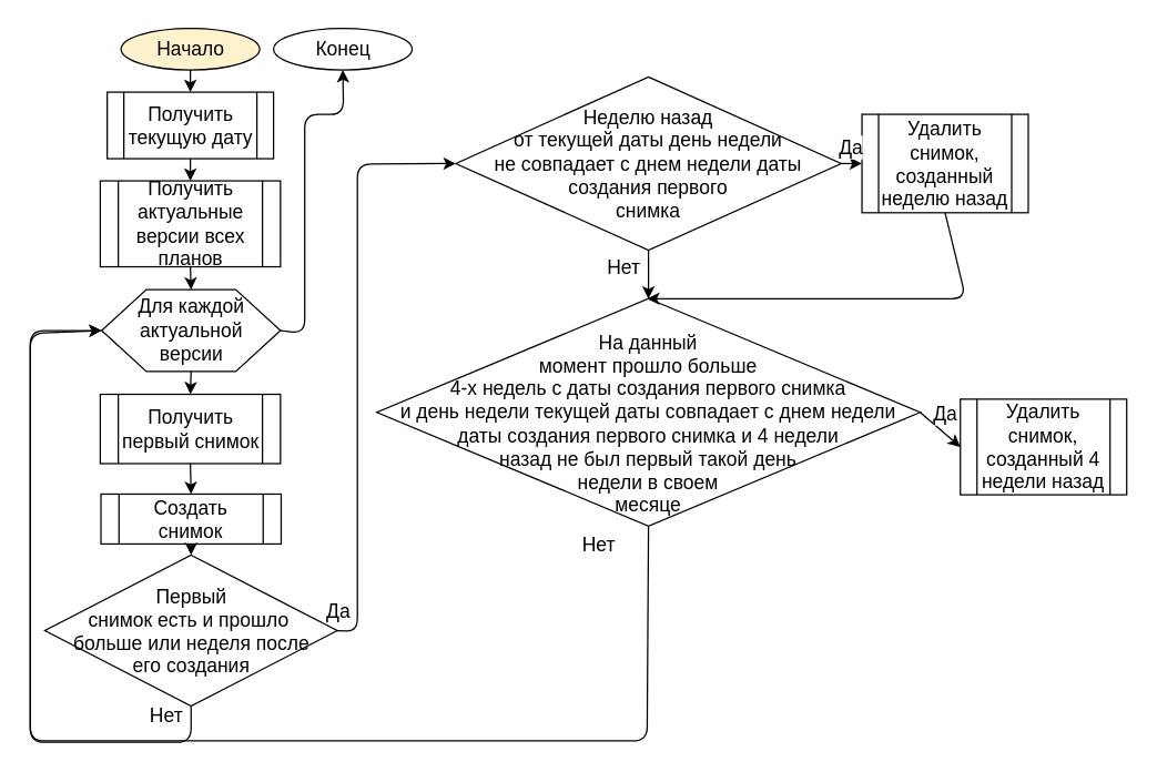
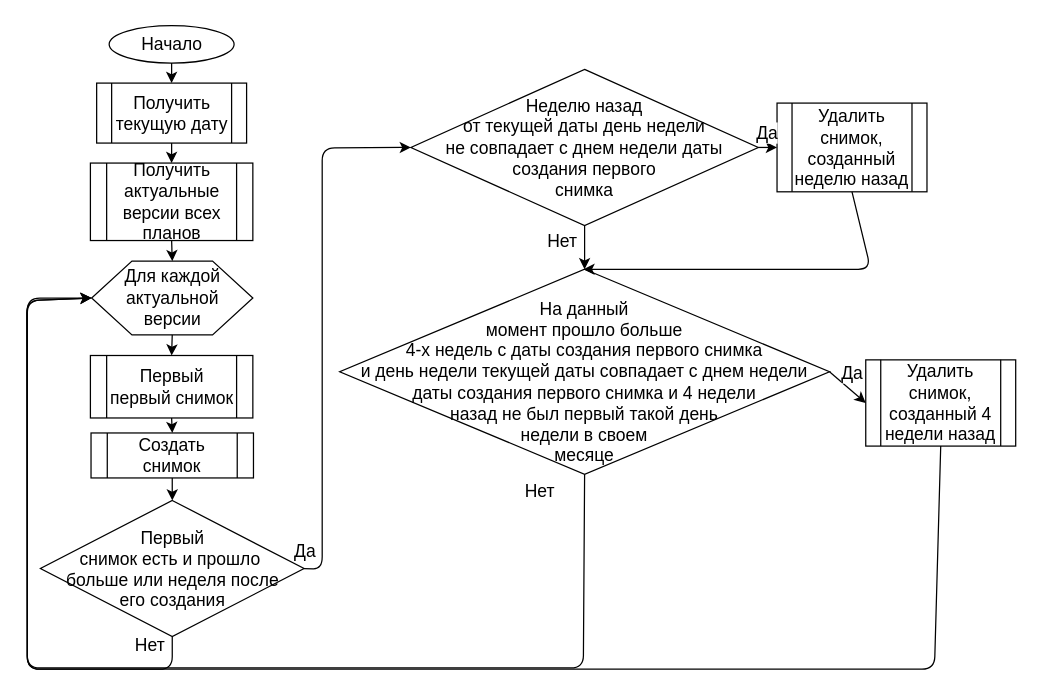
  <mxCell id="0" />
  <mxCell id="1" parent="0" />
- <mxCell id="2" value="&lt;font style=&quot;font-size: 14px&quot;&gt;Начало&lt;/font&gt;" style="ellipse;whiteSpace=wrap;html=1;fillColor=#fff2cc;" parent="1" vertex="1"><mxGeometry x="86.5" y="20" width="100" height="30" as="geometry" /></mxCell>
+ <mxCell id="2" value="&lt;font style=&quot;font-size: 14px&quot;&gt;Начало&lt;/font&gt;" style="ellipse;whiteSpace=wrap;html=1;" parent="1" vertex="1"><mxGeometry x="86.5" y="20" width="100" height="30" as="geometry" /></mxCell>
  <mxCell id="3" value="&lt;font style=&quot;font-size: 14px&quot;&gt;Получить актуальные версии всех планов&lt;/font&gt;" style="shape=process;whiteSpace=wrap;html=1;backgroundOutline=1;" parent="1" vertex="1"><mxGeometry x="71.5" y="130" width="130" height="62" as="geometry" /></mxCell>
  <mxCell id="4" value="&lt;font style=&quot;font-size: 14px&quot;&gt;Для каждой актуальной&lt;br&gt;версии&lt;/font&gt;" style="shape=hexagon;perimeter=hexagonPerimeter2;whiteSpace=wrap;html=1;" parent="1" vertex="1"><mxGeometry x="72.5" y="208.5" width="129" height="59" as="geometry" /></mxCell>
- <mxCell id="5" value="&lt;font style=&quot;font-size: 14px&quot;&gt;Получить первый снимок&lt;/font&gt;" style="shape=process;whiteSpace=wrap;html=1;backgroundOutline=1;" parent="1" vertex="1"><mxGeometry x="71.5" y="284" width="130" height="50" as="geometry" /></mxCell>
- <mxCell id="6" value="&lt;font style=&quot;font-size: 14px&quot;&gt;Создать снимок&lt;/font&gt;" style="shape=process;whiteSpace=wrap;html=1;backgroundOutline=1;" parent="1" vertex="1"><mxGeometry x="72" y="356" width="130" height="36" as="geometry" /></mxCell>
+ <mxCell id="5" value="&lt;font style=&quot;font-size: 14px&quot;&gt;Первый первый снимок&lt;/font&gt;" style="shape=process;whiteSpace=wrap;html=1;backgroundOutline=1;" parent="1" vertex="1"><mxGeometry x="71.5" y="284" width="130" height="50" as="geometry" /></mxCell>
+ <mxCell id="6" value="&lt;font style=&quot;font-size: 14px&quot;&gt;Создать снимок&lt;/font&gt;" style="shape=process;whiteSpace=wrap;html=1;backgroundOutline=1;" parent="1" vertex="1"><mxGeometry x="72" y="346" width="130" height="36" as="geometry" /></mxCell>
  <mxCell id="7" value="&lt;div style=&quot;text-align: center&quot;&gt;&lt;font style=&quot;font-size: 14px&quot;&gt;&lt;font&gt;Первый&lt;/font&gt;&lt;/font&gt;&lt;/div&gt;&lt;div style=&quot;text-align: center&quot;&gt;&lt;font style=&quot;font-size: 14px&quot;&gt;&lt;font&gt;снимок&lt;/font&gt;&lt;font&gt;&amp;nbsp;&lt;/font&gt;&lt;/font&gt;&lt;span style=&quot;font-size: 14px&quot;&gt;есть&amp;nbsp;&lt;/span&gt;&lt;span style=&quot;font-size: 14px&quot;&gt;и &lt;/span&gt;&lt;span style=&quot;font-size: 14px&quot;&gt;прошло&amp;nbsp;&lt;/span&gt;&lt;/div&gt;&lt;div style=&quot;text-align: center&quot;&gt;&lt;span style=&quot;font-size: 14px&quot;&gt;больше&amp;nbsp;&lt;/span&gt;&lt;font style=&quot;font-size: 14px&quot;&gt;или &lt;/font&gt;&lt;span style=&quot;font-size: 14px&quot;&gt;неделя&amp;nbsp;&lt;/span&gt;&lt;span style=&quot;font-size: 14px&quot;&gt;после&lt;/span&gt;&lt;/div&gt;&lt;div style=&quot;text-align: center&quot;&gt;&lt;span style=&quot;font-size: 14px&quot;&gt;его&amp;nbsp;&lt;/span&gt;&lt;span style=&quot;font-size: 14px&quot;&gt;создания&lt;/span&gt;&lt;/div&gt;" style="rhombus;whiteSpace=wrap;html=1;" parent="1" vertex="1"><mxGeometry x="31.5" y="400" width="211" height="109" as="geometry" /></mxCell>
  <mxCell id="8" value="" style="endArrow=classic;html=1;exitX=1;exitY=0.5;exitDx=0;exitDy=0;entryX=0;entryY=0.5;entryDx=0;entryDy=0;" parent="1" target="18" edge="1" source="7"><mxGeometry width="50" height="50" relative="1" as="geometry"><mxPoint x="201" y="465" as="sourcePoint" /><mxPoint x="251" y="465" as="targetPoint" /><Array as="points"><mxPoint x="257" y="455" /><mxPoint x="257" y="118" /></Array></mxGeometry></mxCell>
  <mxCell id="9" value="&lt;font style=&quot;font-size: 14px&quot;&gt;Да&lt;/font&gt;&lt;br&gt;" style="text;html=1;resizable=0;points=[];autosize=1;align=left;verticalAlign=top;spacingTop=-4;" parent="1" vertex="1"><mxGeometry x="233" y="430" width="27" height="15" as="geometry" /></mxCell>
  <mxCell id="10" value="" style="endArrow=classic;html=1;exitX=0.5;exitY=1;exitDx=0;exitDy=0;entryX=0.5;entryY=0;entryDx=0;entryDy=0;" parent="1" source="2" target="19" edge="1"><mxGeometry width="50" height="50" relative="1" as="geometry"><mxPoint x="-38.5" y="60" as="sourcePoint" /><mxPoint x="136.5" y="60" as="targetPoint" /></mxGeometry></mxCell>
  <mxCell id="11" value="" style="endArrow=classic;html=1;exitX=0.5;exitY=1;exitDx=0;exitDy=0;entryX=0.5;entryY=0;entryDx=0;entryDy=0;" parent="1" source="19" target="3" edge="1"><mxGeometry width="50" height="50" relative="1" as="geometry"><mxPoint x="136.5" y="110" as="sourcePoint" /><mxPoint x="41.5" y="70" as="targetPoint" /></mxGeometry></mxCell>
  <mxCell id="12" value="" style="endArrow=classic;html=1;exitX=0.5;exitY=1;exitDx=0;exitDy=0;entryX=0.5;entryY=0;entryDx=0;entryDy=0;" parent="1" source="3" target="4" edge="1"><mxGeometry width="50" height="50" relative="1" as="geometry"><mxPoint x="-18.5" y="235" as="sourcePoint" /><mxPoint x="31.5" y="185" as="targetPoint" /></mxGeometry></mxCell>
  <mxCell id="13" value="" style="endArrow=classic;html=1;exitX=0.5;exitY=1;exitDx=0;exitDy=0;entryX=0.5;entryY=0;entryDx=0;entryDy=0;" parent="1" source="4" target="5" edge="1"><mxGeometry width="50" height="50" relative="1" as="geometry"><mxPoint x="-18.5" y="280" as="sourcePoint" /><mxPoint x="31.5" y="230" as="targetPoint" /></mxGeometry></mxCell>
  <mxCell id="14" value="" style="endArrow=classic;html=1;entryX=0.5;entryY=0;entryDx=0;entryDy=0;exitX=0.5;exitY=1;exitDx=0;exitDy=0;" parent="1" source="5" target="6" edge="1"><mxGeometry width="50" height="50" relative="1" as="geometry"><mxPoint x="331.5" y="340" as="sourcePoint" /><mxPoint x="-8.5" y="370" as="targetPoint" /></mxGeometry></mxCell>
  <mxCell id="15" value="" style="endArrow=classic;html=1;exitX=0.5;exitY=1;exitDx=0;exitDy=0;entryX=0.5;entryY=0;entryDx=0;entryDy=0;" parent="1" source="6" edge="1" target="7"><mxGeometry width="50" height="50" relative="1" as="geometry"><mxPoint x="-79" y="490" as="sourcePoint" /><mxPoint x="116" y="410" as="targetPoint" /></mxGeometry></mxCell>
  <mxCell id="16" value="" style="endArrow=classic;html=1;exitX=0.5;exitY=1;exitDx=0;exitDy=0;entryX=0;entryY=0.5;entryDx=0;entryDy=0;" parent="1" target="4" edge="1" source="7"><mxGeometry width="50" height="50" relative="1" as="geometry"><mxPoint x="116" y="520" as="sourcePoint" /><mxPoint x="116" y="540" as="targetPoint" /><Array as="points"><mxPoint x="137" y="535" /><mxPoint x="21" y="535" /><mxPoint x="21" y="238" /></Array></mxGeometry></mxCell>
  <mxCell id="17" value="&lt;font style=&quot;font-size: 14px&quot;&gt;Нет&lt;/font&gt;&lt;br&gt;" style="text;html=1;resizable=0;points=[];align=center;verticalAlign=middle;labelBackgroundColor=#ffffff;" parent="16" vertex="1" connectable="0"><mxGeometry x="-0.871" y="-21" relative="1" as="geometry"><mxPoint x="-13" y="1" as="offset" /></mxGeometry></mxCell>
  <mxCell id="18" value="&lt;font style=&quot;font-size: 14px&quot;&gt;Неделю назад &lt;br&gt;от текущей даты день недели&lt;br&gt;не совпадает с днем недели даты &lt;br&gt;создания&amp;nbsp;первого &lt;br&gt;снимка&lt;/font&gt;" style="rhombus;whiteSpace=wrap;html=1;" parent="1" vertex="1"><mxGeometry x="328" y="55" width="278" height="125" as="geometry" /></mxCell>
  <mxCell id="19" value="&lt;span&gt;&lt;font style=&quot;font-size: 14px&quot;&gt;Получить текущую дату&lt;/font&gt;&lt;/span&gt;" style="shape=process;whiteSpace=wrap;html=1;backgroundOutline=1;" parent="1" vertex="1"><mxGeometry x="76.5" y="66" width="120" height="48" as="geometry" /></mxCell>
  <mxCell id="20" value="&lt;font style=&quot;font-size: 14px&quot;&gt;Удалить снимок, созданный неделю назад&lt;/font&gt;" style="shape=process;whiteSpace=wrap;html=1;backgroundOutline=1;" parent="1" vertex="1"><mxGeometry x="621" y="82" width="120" height="71" as="geometry" /></mxCell>
  <mxCell id="21" value="" style="endArrow=classic;html=1;exitX=1;exitY=0.5;exitDx=0;exitDy=0;entryX=0;entryY=0.5;entryDx=0;entryDy=0;" parent="1" source="18" target="20" edge="1"><mxGeometry width="50" height="50" relative="1" as="geometry"><mxPoint x="36" y="640" as="sourcePoint" /><mxPoint x="86" y="590" as="targetPoint" /><Array as="points" /></mxGeometry></mxCell>
  <mxCell id="22" value="&lt;font style=&quot;font-size: 14px&quot;&gt;Да&lt;/font&gt;&lt;br&gt;" style="text;html=1;resizable=0;points=[];align=center;verticalAlign=middle;labelBackgroundColor=#ffffff;" parent="21" vertex="1" connectable="0"><mxGeometry x="-0.243" y="12" relative="1" as="geometry"><mxPoint as="offset" /></mxGeometry></mxCell>
  <mxCell id="23" value="&lt;font style=&quot;font-size: 14px&quot;&gt;&lt;br&gt;На данный&lt;br&gt;момент прошло больше&lt;br&gt;4-х недель с даты создания первого снимка&lt;br&gt;и день недели&amp;nbsp;текущей даты совпадает с днем недели даты создания первого снимка и 4 недели&lt;br&gt;назад не был первый такой день&lt;br&gt;недели в своем&lt;br&gt;месяце&lt;/font&gt;" style="rhombus;whiteSpace=wrap;html=1;" parent="1" vertex="1"><mxGeometry x="271" y="215" width="392" height="164" as="geometry" /></mxCell>
  <mxCell id="24" value="&lt;font style=&quot;font-size: 14px&quot;&gt;Удалить снимок, созданный 4 недели назад&lt;/font&gt;" style="shape=process;whiteSpace=wrap;html=1;backgroundOutline=1;" parent="1" vertex="1"><mxGeometry x="692" y="287.5" width="120" height="69" as="geometry" /></mxCell>
  <mxCell id="25" value="" style="endArrow=classic;html=1;exitX=0.5;exitY=1;exitDx=0;exitDy=0;entryX=0.5;entryY=0;entryDx=0;entryDy=0;" parent="1" source="18" target="23" edge="1"><mxGeometry width="50" height="50" relative="1" as="geometry"><mxPoint x="386" y="225" as="sourcePoint" /><mxPoint x="436" y="175" as="targetPoint" /></mxGeometry></mxCell>
  <mxCell id="26" value="&lt;font style=&quot;font-size: 14px&quot;&gt;Нет&lt;/font&gt;" style="text;html=1;resizable=0;points=[];align=center;verticalAlign=middle;labelBackgroundColor=#ffffff;" parent="25" vertex="1" connectable="0"><mxGeometry x="-0.44" y="2" relative="1" as="geometry"><mxPoint x="-21" y="2" as="offset" /></mxGeometry></mxCell>
  <mxCell id="27" value="" style="endArrow=classic;html=1;exitX=1;exitY=0.5;exitDx=0;exitDy=0;entryX=0;entryY=0.5;entryDx=0;entryDy=0;" parent="1" source="23" target="24" edge="1"><mxGeometry width="50" height="50" relative="1" as="geometry"><mxPoint x="646" y="395" as="sourcePoint" /><mxPoint x="674" y="333" as="targetPoint" /><Array as="points" /></mxGeometry></mxCell>
  <mxCell id="28" value="&lt;font style=&quot;font-size: 14px&quot;&gt;Да&lt;/font&gt;&lt;br&gt;" style="text;html=1;resizable=0;points=[];align=center;verticalAlign=middle;labelBackgroundColor=#ffffff;" parent="27" vertex="1" connectable="0"><mxGeometry x="-0.294" y="11" relative="1" as="geometry"><mxPoint as="offset" /></mxGeometry></mxCell>
  <mxCell id="29" value="" style="endArrow=classic;html=1;exitX=0.5;exitY=1;exitDx=0;exitDy=0;entryX=0;entryY=0.5;entryDx=0;entryDy=0;" parent="1" source="23" target="4" edge="1"><mxGeometry width="50" height="50" relative="1" as="geometry"><mxPoint x="513.5" y="425" as="sourcePoint" /><mxPoint x="59" y="212" as="targetPoint" /><Array as="points"><mxPoint x="466" y="534" /><mxPoint x="21" y="534" /><mxPoint x="21" y="240" /></Array></mxGeometry></mxCell>
  <mxCell id="30" value="&lt;font style=&quot;font-size: 14px&quot;&gt;Нет&lt;/font&gt;&lt;br&gt;" style="text;html=1;resizable=0;points=[];align=center;verticalAlign=middle;labelBackgroundColor=#ffffff;" parent="29" vertex="1" connectable="0"><mxGeometry x="-0.52" relative="1" as="geometry"><mxPoint x="36.5" y="-142" as="offset" /></mxGeometry></mxCell>
+ <mxCell id="31" value="" style="endArrow=classic;html=1;exitX=0.5;exitY=1;exitDx=0;exitDy=0;entryX=0;entryY=0.5;entryDx=0;entryDy=0;" parent="1" source="24" edge="1" target="4"><mxGeometry width="50" height="50" relative="1" as="geometry"><mxPoint x="803" y="280" as="sourcePoint" /><mxPoint x="57" y="262" as="targetPoint" /><Array as="points"><mxPoint x="747" y="535" /><mxPoint x="21" y="535" /><mxPoint x="20.5" y="240" /></Array></mxGeometry></mxCell>
  <mxCell id="32" value="" style="endArrow=classic;html=1;exitX=0.5;exitY=1;exitDx=0;exitDy=0;" parent="1" source="20" edge="1"><mxGeometry width="50" height="50" relative="1" as="geometry"><mxPoint x="571" y="235" as="sourcePoint" /><mxPoint x="466" y="215" as="targetPoint" /><Array as="points"><mxPoint x="696" y="215" /></Array></mxGeometry></mxCell>
- <mxCell id="33" value="" style="endArrow=classic;html=1;exitX=1;exitY=0.5;exitDx=0;exitDy=0;entryX=0.5;entryY=1;entryDx=0;entryDy=0;" parent="1" source="4" target="34" edge="1"><mxGeometry width="50" height="50" relative="1" as="geometry"><mxPoint x="211" y="340" as="sourcePoint" /><mxPoint x="221" y="70" as="targetPoint" /><Array as="points"><mxPoint x="219" y="240" /><mxPoint x="219" y="82" /><mxPoint x="247" y="82" /></Array></mxGeometry></mxCell>
- <mxCell id="34" value="&lt;font style=&quot;font-size: 14px&quot;&gt;Конец&lt;/font&gt;&lt;br&gt;" style="ellipse;whiteSpace=wrap;html=1;" parent="1" vertex="1"><mxGeometry x="196.5" y="20" width="100" height="30" as="geometry" /></mxCell>
